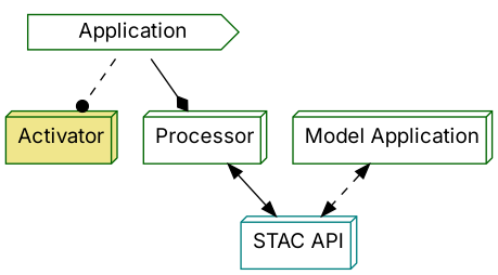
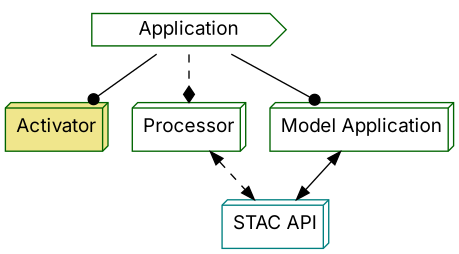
  digraph {
    fontname=Inter
    node [color=darkgreen fillcolor=white fontname=Inter shape=box3d style=filled]
    edge [fontname=Inter]
    n1 [color=teal label="STAC API"]
    n2 [label=Application shape=cds width=2]
    n3 [fillcolor=khaki label=Activator]
    n4 [label=Processor]
    n5 [label="Model Application"]
-   n2 -> n3 [arrowhead=dot style=dashed]
-   n2 -> n4 [arrowhead=diamond]
-   n4 -> n1 [dir=both style=solid]
-   n5 -> n1 [dir=both style=dashed]
+   n2 -> n3 [arrowhead=dot]
+   n2 -> n4 [arrowhead=diamond style=dashed]
+   n2 -> n5 [arrowhead=dot]
+   n4 -> n1 [dir=both style=dashed]
+   n5 -> n1 [dir=both style=solid]
  }
